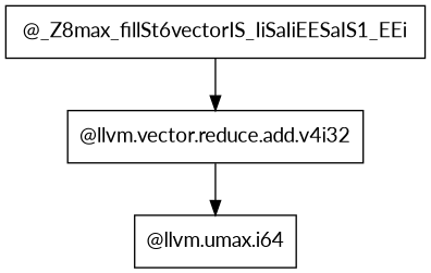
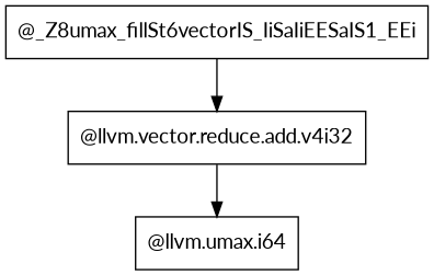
  digraph {
    fontname=Lato
    node [fontname=Lato shape=box]
    edge [fontname=Lato]
-   "@_Z8max_fillSt6vectorIS_IiSaIiEESaIS1_EEi"
+   "@_Z8max_fillSt6vectorIS_IiSaIiEESaIS1_EEi" [label="@_Z8umax_fillSt6vectorIS_IiSaIiEESaIS1_EEi"]
    "@llvm.vector.reduce.add.v4i32"
    "@llvm.umax.i64"
    "@_Z8max_fillSt6vectorIS_IiSaIiEESaIS1_EEi" -> "@llvm.vector.reduce.add.v4i32"
    "@llvm.vector.reduce.add.v4i32" -> "@llvm.umax.i64"
  }
